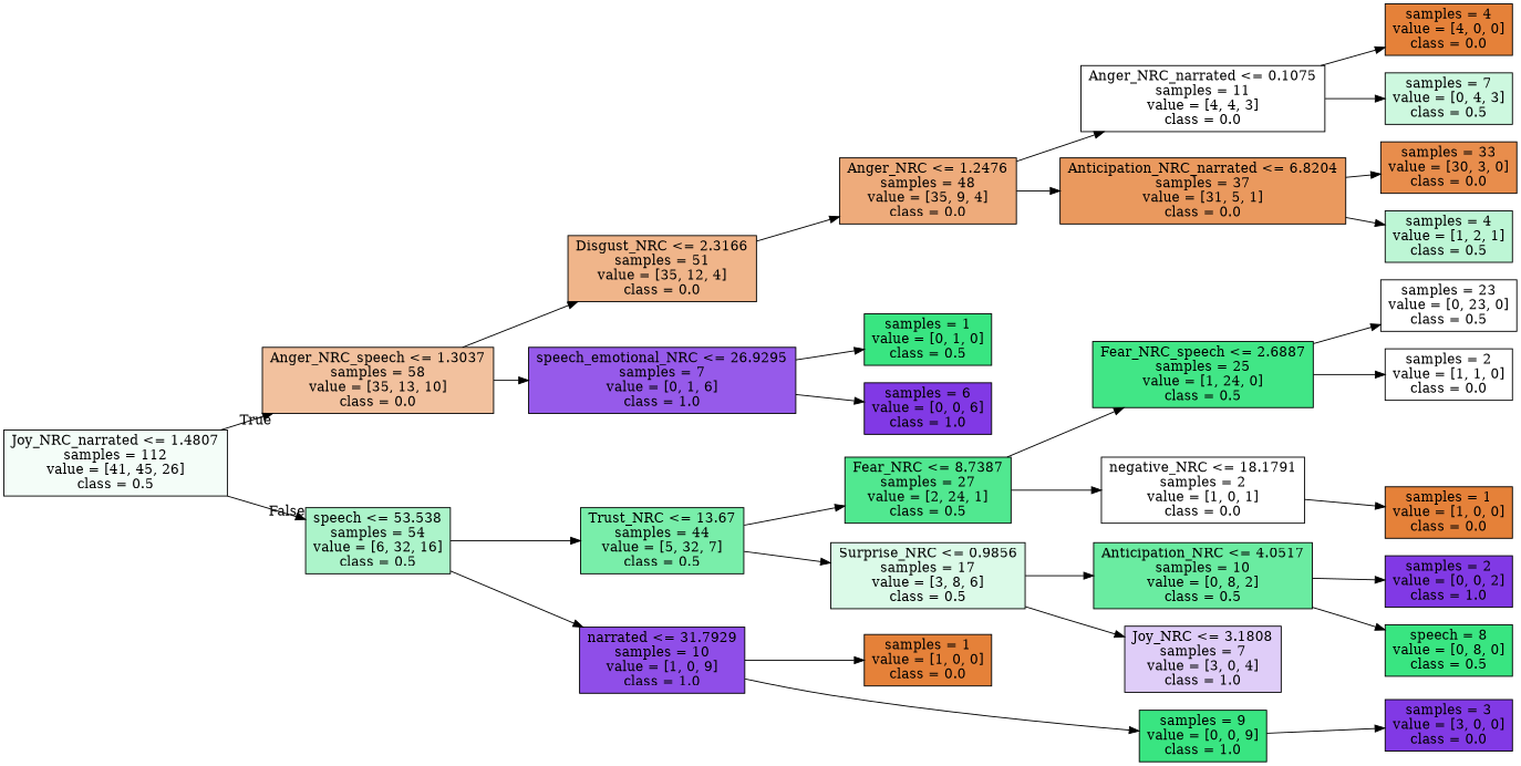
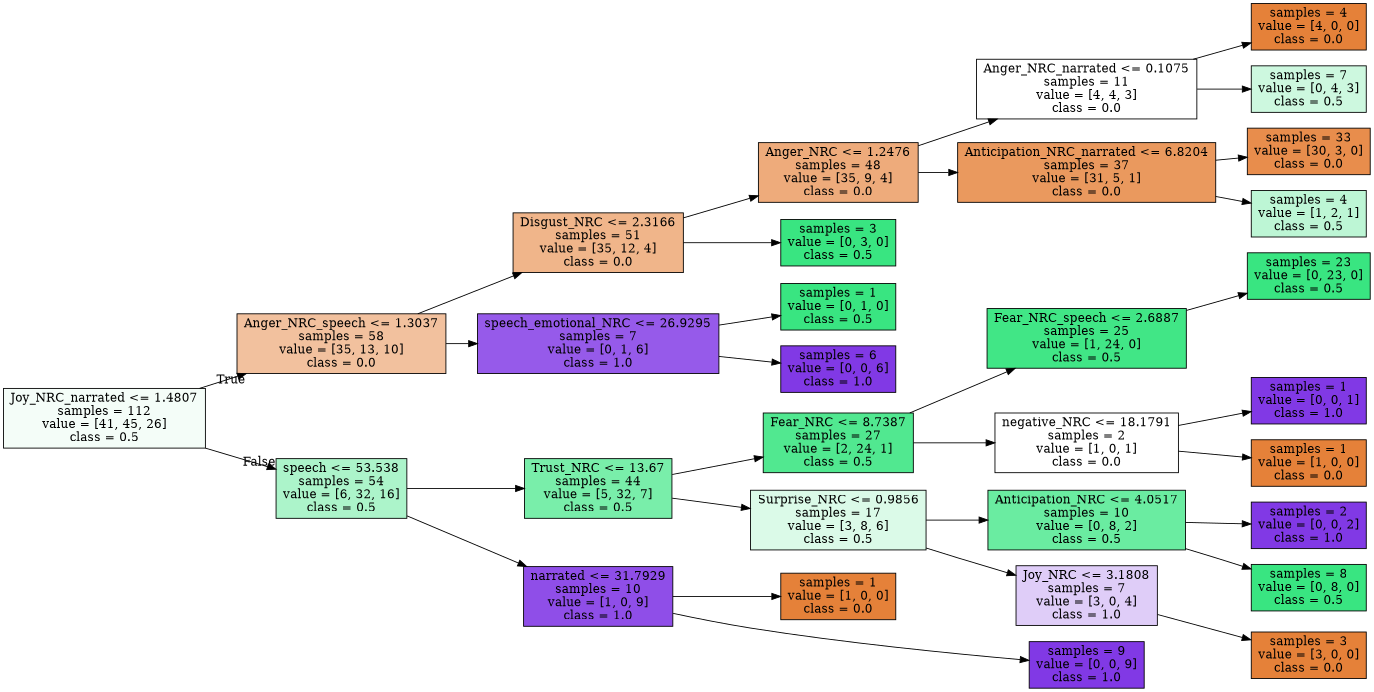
  digraph {
    rankdir=LR
    node [color=black fillcolor="#39e581ff" shape=box style=filled]
    n1 [fillcolor="#39e5810e" label="Joy_NRC_narrated <= 1.4807\nsamples = 112\nvalue = [41, 45, 26]\nclass = 0.5"]
    n2 [fillcolor="#e581397d" label="Anger_NRC_speech <= 1.3037\nsamples = 58\nvalue = [35, 13, 10]\nclass = 0.0"]
    n3 [fillcolor="#39e5816b" label="speech <= 53.538\nsamples = 54\nvalue = [6, 32, 16]\nclass = 0.5"]
    n4 [fillcolor="#e5813996" label="Disgust_NRC <= 2.3166\nsamples = 51\nvalue = [35, 12, 4]\nclass = 0.0"]
    n5 [fillcolor="#8139e5d4" label="speech_emotional_NRC <= 26.9295\nsamples = 7\nvalue = [0, 1, 6]\nclass = 1.0"]
    n6 [fillcolor="#39e581ac" label="Trust_NRC <= 13.67\nsamples = 44\nvalue = [5, 32, 7]\nclass = 0.5"]
    n7 [fillcolor="#8139e5e3" label="narrated <= 31.7929\nsamples = 10\nvalue = [1, 0, 9]\nclass = 1.0"]
    n8 [fillcolor="#e58139aa" label="Anger_NRC <= 1.2476\nsamples = 48\nvalue = [35, 9, 4]\nclass = 0.0"]
+   n9 [label="samples = 3\nvalue = [0, 3, 0]\nclass = 0.5"]
    n10 [label="samples = 1\nvalue = [0, 1, 0]\nclass = 0.5"]
    n11 [fillcolor="#8139e5ff" label="samples = 6\nvalue = [0, 0, 6]\nclass = 1.0"]
    n12 [fillcolor="#e5813900" label="Anger_NRC_narrated <= 0.1075\nsamples = 11\nvalue = [4, 4, 3]\nclass = 0.0"]
    n13 [fillcolor="#e58139cf" label="Anticipation_NRC_narrated <= 6.8204\nsamples = 37\nvalue = [31, 5, 1]\nclass = 0.0"]
    n14 [fillcolor="#e58139ff" label="samples = 4\nvalue = [4, 0, 0]\nclass = 0.0"]
    n15 [fillcolor="#39e58140" label="samples = 7\nvalue = [0, 4, 3]\nclass = 0.5"]
    n16 [fillcolor="#e58139e6" label="samples = 33\nvalue = [30, 3, 0]\nclass = 0.0"]
    n17 [fillcolor="#39e58155" label="samples = 4\nvalue = [1, 2, 1]\nclass = 0.5"]
    n18 [fillcolor="#39e581e0" label="Fear_NRC <= 8.7387\nsamples = 27\nvalue = [2, 24, 1]\nclass = 0.5"]
    n19 [fillcolor="#39e5812e" label="Surprise_NRC <= 0.9856\nsamples = 17\nvalue = [3, 8, 6]\nclass = 0.5"]
    n20 [fillcolor="#e58139ff" label="samples = 1\nvalue = [1, 0, 0]\nclass = 0.0"]
-   n21 [label="samples = 9\nvalue = [0, 0, 9]\nclass = 1.0"]
+   n21 [fillcolor="#8139e5ff" label="samples = 9\nvalue = [0, 0, 9]\nclass = 1.0"]
    n22 [fillcolor="#39e581f4" label="Fear_NRC_speech <= 2.6887\nsamples = 25\nvalue = [1, 24, 0]\nclass = 0.5"]
    n23 [fillcolor="#e5813900" label="negative_NRC <= 18.1791\nsamples = 2\nvalue = [1, 0, 1]\nclass = 0.0"]
    n24 [fillcolor="#39e581bf" label="Anticipation_NRC <= 4.0517\nsamples = 10\nvalue = [0, 8, 2]\nclass = 0.5"]
    n25 [fillcolor="#8139e540" label="Joy_NRC <= 3.1808\nsamples = 7\nvalue = [3, 0, 4]\nclass = 1.0"]
-   n26 [fillcolor="#e5813900" label="samples = 23\nvalue = [0, 23, 0]\nclass = 0.5"]
-   n27 [fillcolor="#e5813900" label="samples = 2\nvalue = [1, 1, 0]\nclass = 0.0"]
+   n26 [label="samples = 23\nvalue = [0, 23, 0]\nclass = 0.5"]
+   n28 [fillcolor="#8139e5ff" label="samples = 1\nvalue = [0, 0, 1]\nclass = 1.0"]
    n29 [fillcolor="#e58139ff" label="samples = 1\nvalue = [1, 0, 0]\nclass = 0.0"]
    n30 [fillcolor="#8139e5ff" label="samples = 2\nvalue = [0, 0, 2]\nclass = 1.0"]
-   n31 [label="speech = 8\nvalue = [0, 8, 0]\nclass = 0.5"]
-   n32 [fillcolor="#8139e5ff" label="samples = 3\nvalue = [3, 0, 0]\nclass = 0.0"]
+   n31 [label="samples = 8\nvalue = [0, 8, 0]\nclass = 0.5"]
+   n32 [fillcolor="#e58139ff" label="samples = 3\nvalue = [3, 0, 0]\nclass = 0.0"]
    n1 -> n2 [headlabel=True labelangle=45 labeldistance=2.5]
    n1 -> n3 [headlabel=False labelangle=-45 labeldistance=2.5]
    n2 -> n4
    n2 -> n5
    n3 -> n6
    n3 -> n7
    n4 -> n8
+   n4 -> n9
    n5 -> n10
    n5 -> n11
    n6 -> n18
    n6 -> n19
    n7 -> n20
    n7 -> n21
    n8 -> n12
    n8 -> n13
    n12 -> n14
    n12 -> n15
    n13 -> n16
    n13 -> n17
    n18 -> n22
    n18 -> n23
    n19 -> n24
    n19 -> n25
    n22 -> n26
-   n22 -> n27
+   n23 -> n28
    n23 -> n29
    n24 -> n30
    n24 -> n31
-   n21 -> n32
+   n25 -> n32
  }
